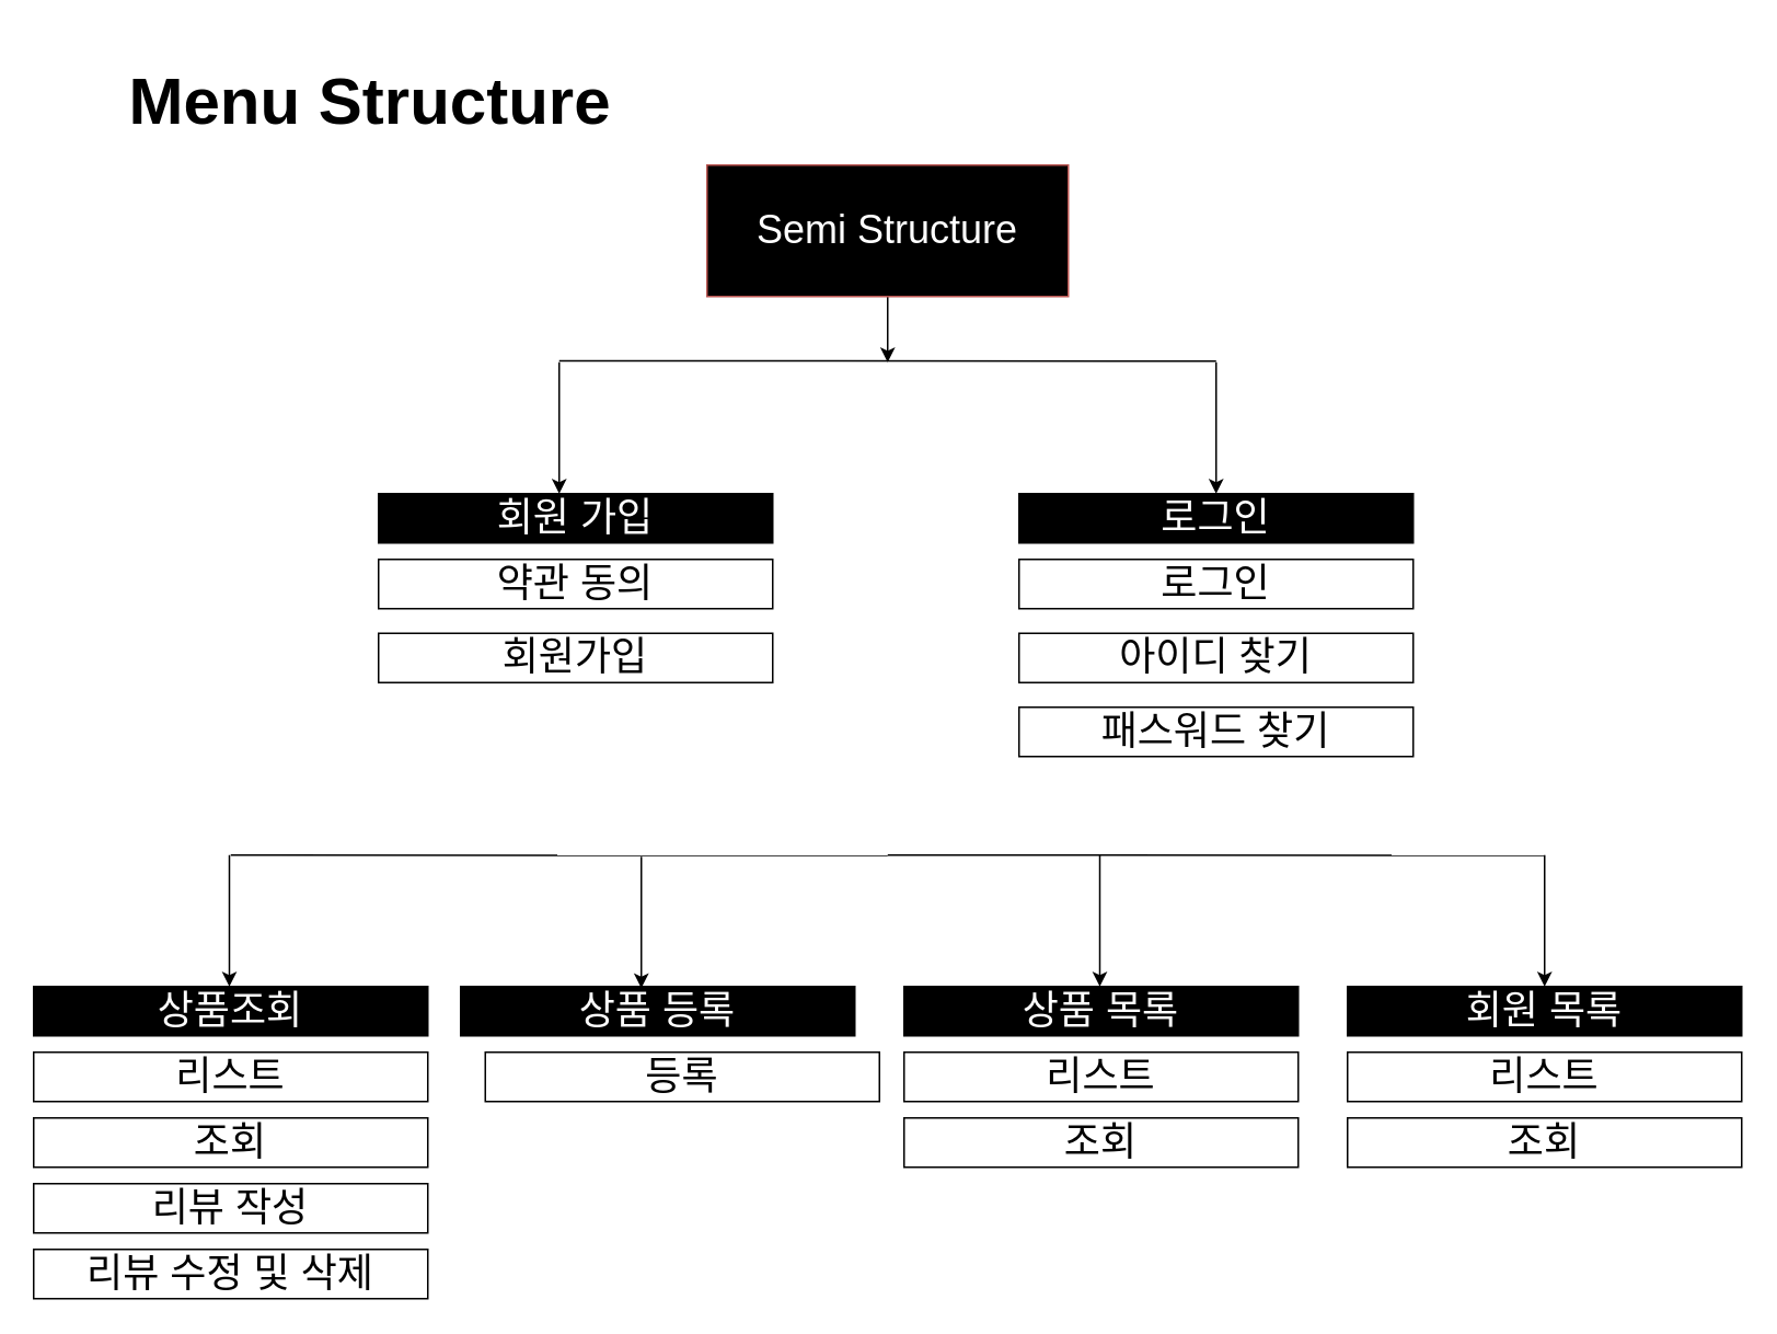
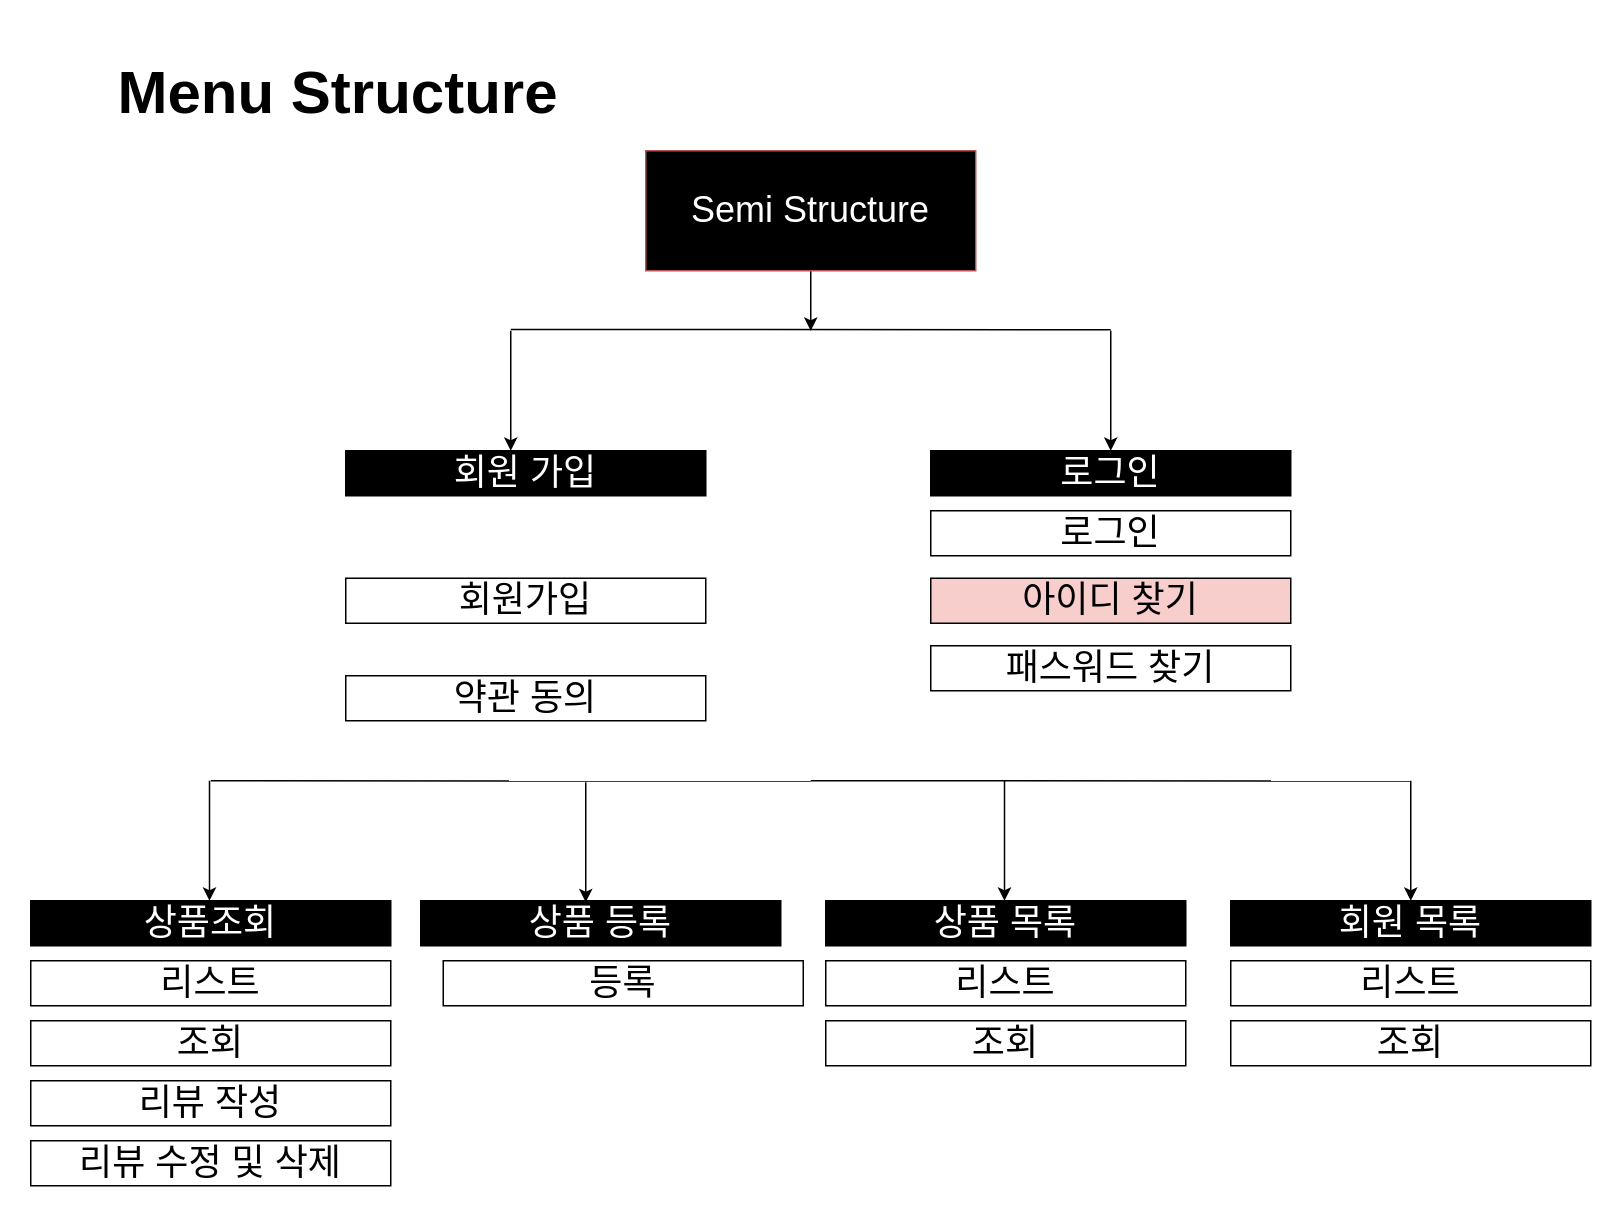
  <mxCell id="0" />
  <mxCell id="1" parent="0" />
  <mxCell id="2" value="" style="edgeStyle=none;rounded=0;orthogonalLoop=1;jettySize=auto;html=1;fontSize=40;fontColor=#000000;elbow=vertical;curved=1;" edge="1" parent="1" source="3"><mxGeometry relative="1" as="geometry"><mxPoint x="540" y="220" as="targetPoint" /></mxGeometry></mxCell>
  <mxCell id="3" value="&lt;font color=&quot;#ffffff&quot; style=&quot;font-size: 24px&quot;&gt;Semi Structure&lt;/font&gt;" style="rounded=0;whiteSpace=wrap;html=1;fontSize=18;fillColor=#000000;strokeColor=#b85450;" vertex="1" parent="1"><mxGeometry x="430" y="100" width="220" height="80" as="geometry" /></mxCell>
  <mxCell id="4" value="&lt;font color=&quot;#000000&quot; size=&quot;1&quot;&gt;&lt;b style=&quot;font-size: 40px&quot;&gt;Menu Structure&lt;/b&gt;&lt;/font&gt;" style="text;html=1;strokeColor=none;fillColor=none;align=center;verticalAlign=middle;whiteSpace=wrap;rounded=0;fontSize=18;fontColor=#FFFFFF;" vertex="1" parent="1"><mxGeometry x="60" y="20" width="330" height="80" as="geometry" /></mxCell>
  <mxCell id="5" style="edgeStyle=none;curved=1;rounded=0;orthogonalLoop=1;jettySize=auto;html=1;fontSize=20;fontColor=#000000;elbow=vertical;" edge="1" parent="1"><mxGeometry relative="1" as="geometry"><mxPoint x="740" y="300" as="targetPoint" /><mxPoint x="740" y="220" as="sourcePoint" /></mxGeometry></mxCell>
  <mxCell id="6" value="" style="endArrow=none;html=1;rounded=0;fontSize=20;fontColor=#000000;curved=1;elbow=vertical;" edge="1" parent="1"><mxGeometry width="50" height="50" relative="1" as="geometry"><mxPoint x="340" y="219.17" as="sourcePoint" /><mxPoint x="740" y="219.34" as="targetPoint" /></mxGeometry></mxCell>
  <mxCell id="7" value="회원 가입" style="rounded=0;whiteSpace=wrap;html=1;fontSize=24;fontColor=#FFFFFF;fillColor=#000000;" vertex="1" parent="1"><mxGeometry x="230" y="300" width="240" height="30" as="geometry" /></mxCell>
  <mxCell id="8" style="edgeStyle=none;curved=1;rounded=0;orthogonalLoop=1;jettySize=auto;html=1;fontSize=20;fontColor=#000000;elbow=vertical;" edge="1" parent="1"><mxGeometry relative="1" as="geometry"><mxPoint x="340" y="300" as="targetPoint" /><mxPoint x="340" y="220" as="sourcePoint" /></mxGeometry></mxCell>
  <mxCell id="9" style="edgeStyle=none;curved=1;rounded=0;orthogonalLoop=1;jettySize=auto;html=1;exitX=0.5;exitY=1;exitDx=0;exitDy=0;fontSize=24;fontColor=#000000;elbow=vertical;" edge="1" parent="1" source="7" target="7"><mxGeometry relative="1" as="geometry" /></mxCell>
- <mxCell id="10" value="약관 동의" style="rounded=0;whiteSpace=wrap;html=1;fontSize=24;fontColor=#000000;fillColor=#FFFFFF;" vertex="1" parent="1"><mxGeometry x="230" y="340" width="240" height="30" as="geometry" /></mxCell>
+ <mxCell id="10" value="약관 동의" style="rounded=0;whiteSpace=wrap;html=1;fontSize=24;fontColor=#000000;fillColor=#FFFFFF;" vertex="1" parent="1"><mxGeometry x="230" y="450" width="240" height="30" as="geometry" /></mxCell>
  <mxCell id="11" value="회원가입" style="rounded=0;whiteSpace=wrap;html=1;fontSize=24;fontColor=#000000;fillColor=#FFFFFF;" vertex="1" parent="1"><mxGeometry x="230" y="385" width="240" height="30" as="geometry" /></mxCell>
  <mxCell id="12" value="로그인" style="rounded=0;whiteSpace=wrap;html=1;fontSize=24;fontColor=#FFFFFF;fillColor=#000000;" vertex="1" parent="1"><mxGeometry x="620" y="300" width="240" height="30" as="geometry" /></mxCell>
  <mxCell id="13" value="로그인" style="rounded=0;whiteSpace=wrap;html=1;fontSize=24;fontColor=#000000;fillColor=#FFFFFF;" vertex="1" parent="1"><mxGeometry x="620" y="340" width="240" height="30" as="geometry" /></mxCell>
- <mxCell id="14" value="아이디 찾기" style="rounded=0;whiteSpace=wrap;html=1;fontSize=24;fontColor=#000000;fillColor=#FFFFFF;" vertex="1" parent="1"><mxGeometry x="620" y="385" width="240" height="30" as="geometry" /></mxCell>
+ <mxCell id="14" value="아이디 찾기" style="rounded=0;whiteSpace=wrap;html=1;fontSize=24;fontColor=#000000;fillColor=#f8cecc;" vertex="1" parent="1"><mxGeometry x="620" y="385" width="240" height="30" as="geometry" /></mxCell>
  <mxCell id="15" value="패스워드 찾기" style="rounded=0;whiteSpace=wrap;html=1;fontSize=24;fontColor=#000000;fillColor=#FFFFFF;" vertex="1" parent="1"><mxGeometry x="620" y="430" width="240" height="30" as="geometry" /></mxCell>
  <mxCell id="16" value="" style="endArrow=none;html=1;rounded=0;fontSize=20;fontColor=#000000;curved=1;elbow=vertical;" edge="1" parent="1"><mxGeometry width="50" height="50" relative="1" as="geometry"><mxPoint x="140" y="520" as="sourcePoint" /><mxPoint x="540" y="520.17" as="targetPoint" /></mxGeometry></mxCell>
  <mxCell id="17" style="edgeStyle=none;curved=1;rounded=0;orthogonalLoop=1;jettySize=auto;html=1;fontSize=20;fontColor=#000000;elbow=vertical;" edge="1" parent="1"><mxGeometry relative="1" as="geometry"><mxPoint x="139.17" y="600" as="targetPoint" /><mxPoint x="139.17" y="520" as="sourcePoint" /></mxGeometry></mxCell>
  <mxCell id="18" value="" style="endArrow=none;html=1;rounded=0;fontSize=20;fontColor=#000000;curved=1;elbow=vertical;" edge="1" parent="1"><mxGeometry width="50" height="50" relative="1" as="geometry"><mxPoint x="540" y="520" as="sourcePoint" /><mxPoint x="940" y="520.17" as="targetPoint" /></mxGeometry></mxCell>
  <mxCell id="19" style="edgeStyle=none;curved=1;rounded=0;orthogonalLoop=1;jettySize=auto;html=1;fontSize=20;fontColor=#000000;elbow=vertical;" edge="1" parent="1"><mxGeometry relative="1" as="geometry"><mxPoint x="940" y="600" as="targetPoint" /><mxPoint x="940" y="520" as="sourcePoint" /></mxGeometry></mxCell>
  <mxCell id="20" value="상품조회" style="rounded=0;whiteSpace=wrap;html=1;fontSize=24;fontColor=#FFFFFF;fillColor=#000000;" vertex="1" parent="1"><mxGeometry x="20" y="600" width="240" height="30" as="geometry" /></mxCell>
  <mxCell id="21" value="리스트" style="rounded=0;whiteSpace=wrap;html=1;fontSize=24;fontColor=#000000;fillColor=#FFFFFF;" vertex="1" parent="1"><mxGeometry x="20" y="640" width="240" height="30" as="geometry" /></mxCell>
  <mxCell id="22" value="조회" style="rounded=0;whiteSpace=wrap;html=1;fontSize=24;fontColor=#000000;fillColor=#FFFFFF;" vertex="1" parent="1"><mxGeometry x="20" y="680" width="240" height="30" as="geometry" /></mxCell>
  <mxCell id="23" value="리뷰 작성" style="rounded=0;whiteSpace=wrap;html=1;fontSize=24;fontColor=#000000;fillColor=#FFFFFF;" vertex="1" parent="1"><mxGeometry x="20" y="720" width="240" height="30" as="geometry" /></mxCell>
  <mxCell id="24" value="리뷰 수정 및 삭제" style="rounded=0;whiteSpace=wrap;html=1;fontSize=24;fontColor=#000000;fillColor=#FFFFFF;" vertex="1" parent="1"><mxGeometry x="20" y="760" width="240" height="30" as="geometry" /></mxCell>
  <mxCell id="25" style="edgeStyle=none;curved=1;rounded=0;orthogonalLoop=1;jettySize=auto;html=1;fontSize=20;fontColor=#000000;elbow=vertical;" edge="1" parent="1"><mxGeometry relative="1" as="geometry"><mxPoint x="390" y="601" as="targetPoint" /><mxPoint x="390" y="521" as="sourcePoint" /></mxGeometry></mxCell>
  <mxCell id="26" value="상품 등록" style="rounded=0;whiteSpace=wrap;html=1;fontSize=24;fontColor=#FFFFFF;fillColor=#000000;" vertex="1" parent="1"><mxGeometry x="280" y="600" width="240" height="30" as="geometry" /></mxCell>
  <mxCell id="27" value="회원 목록" style="rounded=0;whiteSpace=wrap;html=1;fontSize=24;fontColor=#FFFFFF;fillColor=#000000;" vertex="1" parent="1"><mxGeometry x="820" y="600" width="240" height="30" as="geometry" /></mxCell>
  <mxCell id="28" value="상품 목록" style="rounded=0;whiteSpace=wrap;html=1;fontSize=24;fontColor=#FFFFFF;fillColor=#000000;" vertex="1" parent="1"><mxGeometry x="550" y="600" width="240" height="30" as="geometry" /></mxCell>
  <mxCell id="29" style="edgeStyle=none;curved=1;rounded=0;orthogonalLoop=1;jettySize=auto;html=1;fontSize=20;fontColor=#000000;elbow=vertical;" edge="1" parent="1"><mxGeometry relative="1" as="geometry"><mxPoint x="669.17" y="600" as="targetPoint" /><mxPoint x="669.17" y="520" as="sourcePoint" /></mxGeometry></mxCell>
  <mxCell id="30" value="등록" style="rounded=0;whiteSpace=wrap;html=1;fontSize=24;fontColor=#000000;fillColor=#FFFFFF;" vertex="1" parent="1"><mxGeometry x="295" y="640" width="240" height="30" as="geometry" /></mxCell>
  <mxCell id="31" value="리스트" style="rounded=0;whiteSpace=wrap;html=1;fontSize=24;fontColor=#000000;fillColor=#FFFFFF;" vertex="1" parent="1"><mxGeometry x="550" y="640" width="240" height="30" as="geometry" /></mxCell>
  <mxCell id="32" value="조회" style="rounded=0;whiteSpace=wrap;html=1;fontSize=24;fontColor=#000000;fillColor=#FFFFFF;" vertex="1" parent="1"><mxGeometry x="550" y="680" width="240" height="30" as="geometry" /></mxCell>
  <mxCell id="33" value="리스트" style="rounded=0;whiteSpace=wrap;html=1;fontSize=24;fontColor=#000000;fillColor=#FFFFFF;" vertex="1" parent="1"><mxGeometry x="820" y="640" width="240" height="30" as="geometry" /></mxCell>
  <mxCell id="34" value="조회" style="rounded=0;whiteSpace=wrap;html=1;fontSize=24;fontColor=#000000;fillColor=#FFFFFF;" vertex="1" parent="1"><mxGeometry x="820" y="680" width="240" height="30" as="geometry" /></mxCell>
